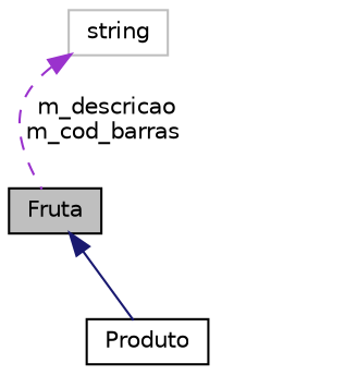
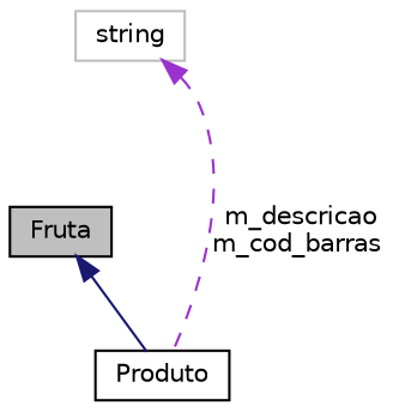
  digraph {
    node [color=black fillcolor=white fontname=Helvetica fontsize=10 shape=record style=filled]
    edge [dir=back fontname=Helvetica fontsize=10 labelfontname=Helvetica labelfontsize=10]
    n1 [fillcolor=grey75 fontcolor=black height=0.2 label=Fruta width=0.4]
    n2 [height=0.2 label=Produto width=0.4]
    n3 [color=grey75 height=0.2 label=string width=0.4]
    n1 -> n2 [color=midnightblue style=solid]
-   n3 -> n1 [color=darkorchid3 label=" m_descricao\nm_cod_barras" style=dashed]
+   n3 -> n2 [color=darkorchid3 label=" m_descricao\nm_cod_barras" style=dashed]
  }
